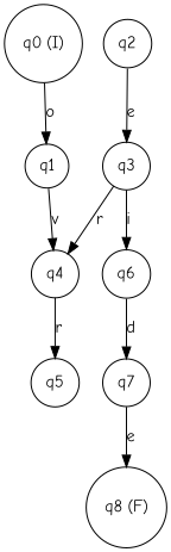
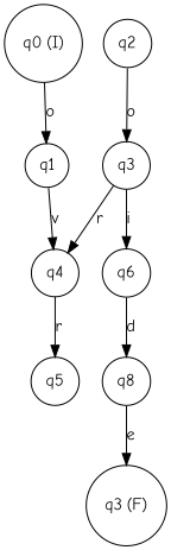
  digraph {
    fontname="Comic Neue"
    rankdir=TB
    node [fontname="Comic Neue" shape=circle]
    edge [fontname="Comic Neue"]
    n1 [label="q0 (I)"]
    n2 [label=q1]
    n3 [label=q4]
    n4 [label=q2]
    n5 [label=q3]
    n6 [label=q6]
    n7 [label=q5]
-   n8 [label=q7]
-   n9 [label="q8 (F)"]
+   n8 [label=q8]
+   n9 [label="q3 (F)"]
    n1 -> n2 [label=o]
    n2 -> n3 [label=v]
    n3 -> n7 [label=r]
-   n4 -> n5 [label=e]
+   n4 -> n5 [label=o]
    n5 -> n3 [label=r]
    n5 -> n6 [label=i]
    n6 -> n8 [label=d]
    n8 -> n9 [label=e]
  }
